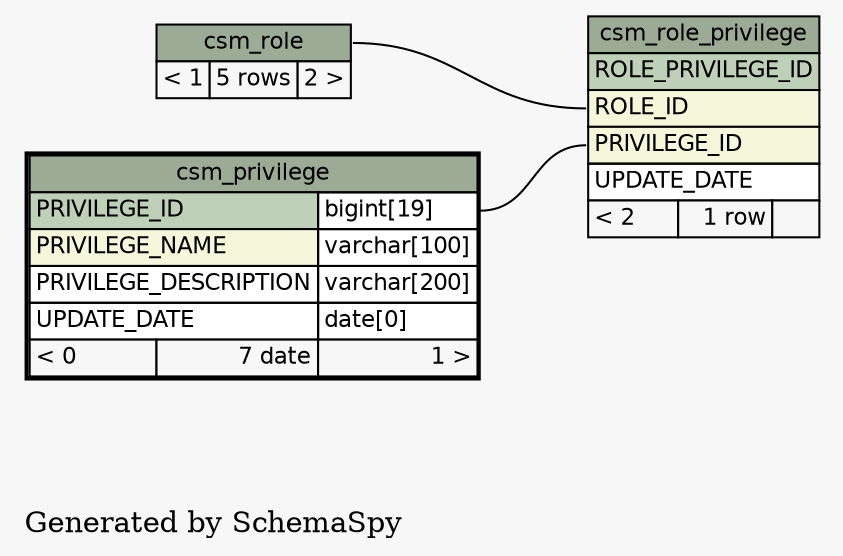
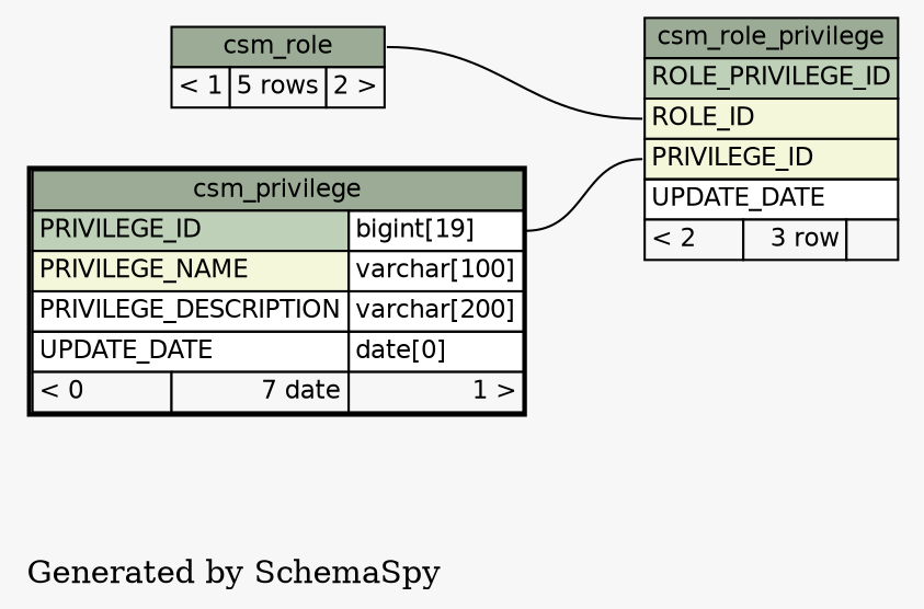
  digraph {
    bgcolor="#f7f7f7"
    label="\nGenerated by SchemaSpy"
    labeljust=l
    rankdir=RL
    node [fontname=Helvetica fontsize=11 shape=plaintext]
    edge [arrowhead=none arrowsize=0.8 arrowtail=crowtee]
-   n1 [label=<     <TABLE BORDER="0" CELLBORDER="1" CELLSPACING="0" BGCOLOR="#ffffff">       <TR><TD PORT="csm_role_privilege.heading" COLSPAN="3" BGCOLOR="#9bab96" ALIGN="CENTER">csm_role_privilege</TD></TR>       <TR><TD PORT="ROLE_PRIVILEGE_ID" COLSPAN="3" BGCOLOR="#bed1b8" ALIGN="LEFT">ROLE_PRIVILEGE_ID</TD></TR>       <TR><TD PORT="ROLE_ID" COLSPAN="3" BGCOLOR="#f4f7da" ALIGN="LEFT">ROLE_ID</TD></TR>       <TR><TD PORT="PRIVILEGE_ID" COLSPAN="3" BGCOLOR="#f4f7da" ALIGN="LEFT">PRIVILEGE_ID</TD></TR>       <TR><TD PORT="UPDATE_DATE" COLSPAN="3" ALIGN="LEFT">UPDATE_DATE</TD></TR>       <TR><TD ALIGN="LEFT" BGCOLOR="#f7f7f7">&lt; 2</TD><TD ALIGN="RIGHT" BGCOLOR="#f7f7f7">1 row</TD><TD ALIGN="RIGHT" BGCOLOR="#f7f7f7">  </TD></TR>     </TABLE>>]
+   n1 [label=<     <TABLE BORDER="0" CELLBORDER="1" CELLSPACING="0" BGCOLOR="#ffffff">       <TR><TD PORT="csm_role_privilege.heading" COLSPAN="3" BGCOLOR="#9bab96" ALIGN="CENTER">csm_role_privilege</TD></TR>       <TR><TD PORT="ROLE_PRIVILEGE_ID" COLSPAN="3" BGCOLOR="#bed1b8" ALIGN="LEFT">ROLE_PRIVILEGE_ID</TD></TR>       <TR><TD PORT="ROLE_ID" COLSPAN="3" BGCOLOR="#f4f7da" ALIGN="LEFT">ROLE_ID</TD></TR>       <TR><TD PORT="PRIVILEGE_ID" COLSPAN="3" BGCOLOR="#f4f7da" ALIGN="LEFT">PRIVILEGE_ID</TD></TR>       <TR><TD PORT="UPDATE_DATE" COLSPAN="3" ALIGN="LEFT">UPDATE_DATE</TD></TR>       <TR><TD ALIGN="LEFT" BGCOLOR="#f7f7f7">&lt; 2</TD><TD ALIGN="RIGHT" BGCOLOR="#f7f7f7">3 row</TD><TD ALIGN="RIGHT" BGCOLOR="#f7f7f7">  </TD></TR>     </TABLE>>]
    n2 [label=<     <TABLE BORDER="2" CELLBORDER="1" CELLSPACING="0" BGCOLOR="#ffffff">       <TR><TD PORT="csm_privilege.heading" COLSPAN="3" BGCOLOR="#9bab96" ALIGN="CENTER">csm_privilege</TD></TR>       <TR><TD PORT="PRIVILEGE_ID" COLSPAN="2" BGCOLOR="#bed1b8" ALIGN="LEFT">PRIVILEGE_ID</TD><TD PORT="PRIVILEGE_ID.type" ALIGN="LEFT">bigint[19]</TD></TR>       <TR><TD PORT="PRIVILEGE_NAME" COLSPAN="2" BGCOLOR="#f4f7da" ALIGN="LEFT">PRIVILEGE_NAME</TD><TD PORT="PRIVILEGE_NAME.type" ALIGN="LEFT">varchar[100]</TD></TR>       <TR><TD PORT="PRIVILEGE_DESCRIPTION" COLSPAN="2" ALIGN="LEFT">PRIVILEGE_DESCRIPTION</TD><TD PORT="PRIVILEGE_DESCRIPTION.type" ALIGN="LEFT">varchar[200]</TD></TR>       <TR><TD PORT="UPDATE_DATE" COLSPAN="2" ALIGN="LEFT">UPDATE_DATE</TD><TD PORT="UPDATE_DATE.type" ALIGN="LEFT">date[0]</TD></TR>       <TR><TD ALIGN="LEFT" BGCOLOR="#f7f7f7">&lt; 0</TD><TD ALIGN="RIGHT" BGCOLOR="#f7f7f7">7 date</TD><TD ALIGN="RIGHT" BGCOLOR="#f7f7f7">1 &gt;</TD></TR>     </TABLE>>]
    n3 [label=<     <TABLE BORDER="0" CELLBORDER="1" CELLSPACING="0" BGCOLOR="#ffffff">       <TR><TD PORT="csm_role.heading" COLSPAN="3" BGCOLOR="#9bab96" ALIGN="CENTER">csm_role</TD></TR>       <TR><TD ALIGN="LEFT" BGCOLOR="#f7f7f7">&lt; 1</TD><TD ALIGN="RIGHT" BGCOLOR="#f7f7f7">5 rows</TD><TD ALIGN="RIGHT" BGCOLOR="#f7f7f7">2 &gt;</TD></TR>     </TABLE>>]
    n1 -> n2 [headport="PRIVILEGE_ID.type:e" tailport="PRIVILEGE_ID:w"]
    n1 -> n3 [headport="csm_role.heading:e" tailport="ROLE_ID:w"]
  }
